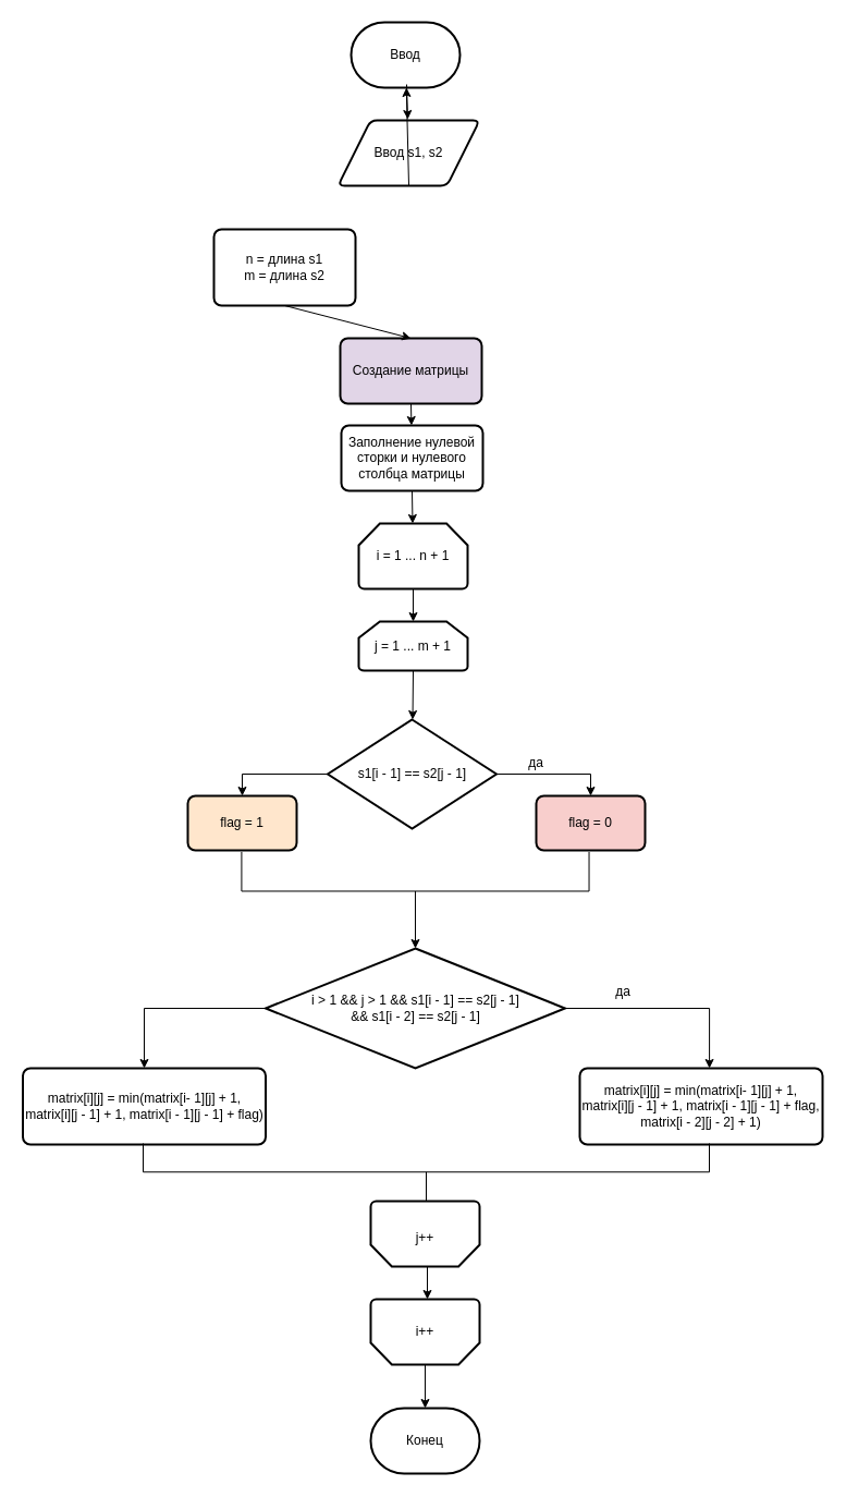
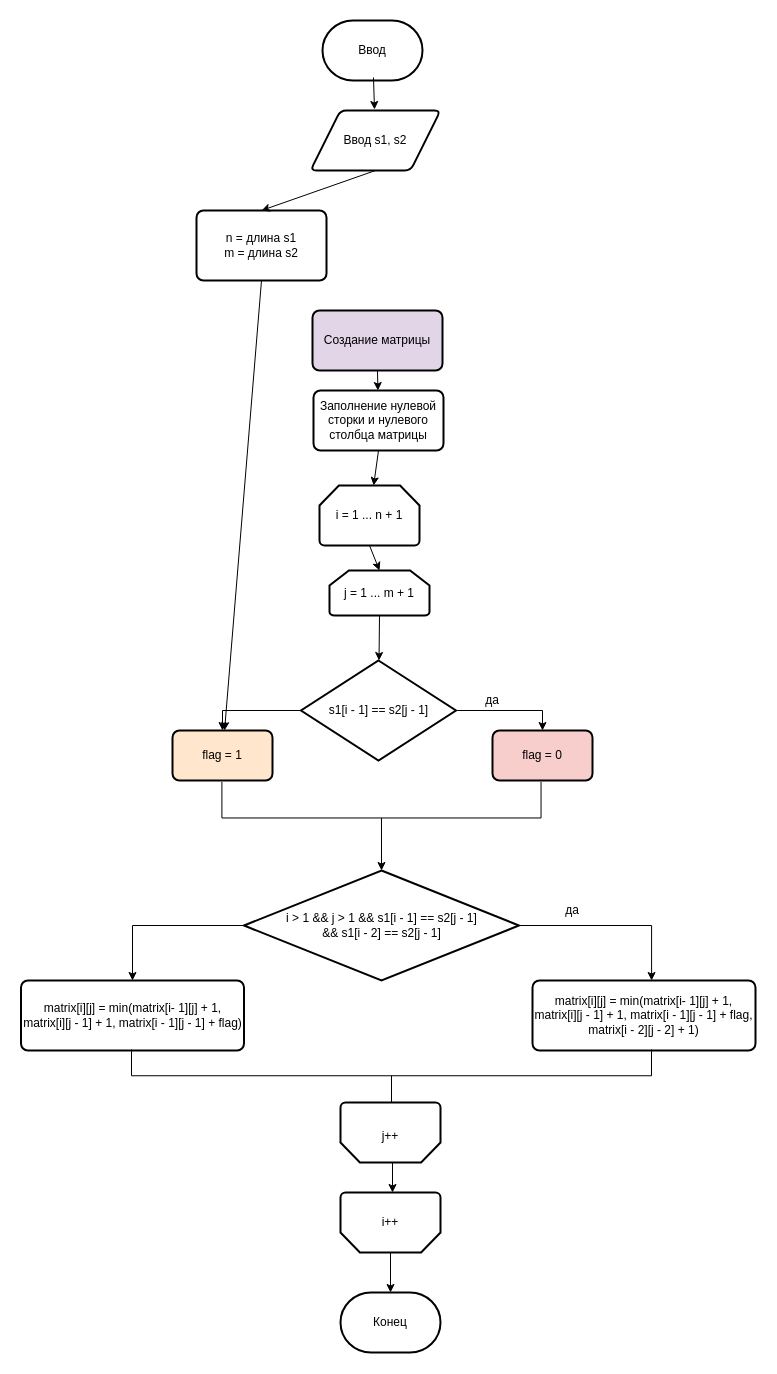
  <mxCell id="0" />
  <mxCell id="1" parent="0" />
  <mxCell id="2" value="Ввод" style="strokeWidth=2;html=1;shape=mxgraph.flowchart.terminator;whiteSpace=wrap;" parent="1" vertex="1"><mxGeometry x="322" y="20" width="100" height="60" as="geometry" /></mxCell>
  <mxCell id="3" value="Ввод s1, s2" style="shape=parallelogram;html=1;strokeWidth=2;perimeter=parallelogramPerimeter;whiteSpace=wrap;rounded=1;arcSize=12;size=0.23;" parent="1" vertex="1"><mxGeometry x="310" y="110" width="130" height="60" as="geometry" /></mxCell>
  <mxCell id="4" value="" style="endArrow=classic;html=1;entryX=0.554;entryY=0.033;entryDx=0;entryDy=0;entryPerimeter=0;" parent="1" edge="1"><mxGeometry width="50" height="50" relative="1" as="geometry"><mxPoint x="372.978" y="77" as="sourcePoint" /><mxPoint x="374.02" y="108.98" as="targetPoint" /></mxGeometry></mxCell>
  <mxCell id="5" value="n = длина s1&lt;br&gt;m = длина s2" style="rounded=1;whiteSpace=wrap;html=1;absoluteArcSize=1;arcSize=14;strokeWidth=2;" parent="1" vertex="1"><mxGeometry x="196" y="210" width="130" height="70" as="geometry" /></mxCell>
- <mxCell id="6" value="" style="endArrow=classic;html=1;exitX=0.5;exitY=1;exitDx=0;exitDy=0;" parent="1" source="3" target="2" edge="1"><mxGeometry width="50" height="50" relative="1" as="geometry"><mxPoint x="362" y="420" as="sourcePoint" /><mxPoint x="412" y="370" as="targetPoint" /></mxGeometry></mxCell>
+ <mxCell id="6" value="" style="endArrow=classic;html=1;exitX=0.5;exitY=1;exitDx=0;exitDy=0;entryX=0.5;entryY=0;entryDx=0;entryDy=0;" parent="1" source="3" target="5" edge="1"><mxGeometry width="50" height="50" relative="1" as="geometry"><mxPoint x="362" y="420" as="sourcePoint" /><mxPoint x="412" y="370" as="targetPoint" /></mxGeometry></mxCell>
  <mxCell id="7" value="Создание матрицы" style="rounded=1;whiteSpace=wrap;html=1;absoluteArcSize=1;arcSize=14;strokeWidth=2;fillColor=#e1d5e7;" parent="1" vertex="1"><mxGeometry x="312" y="310" width="130" height="60" as="geometry" /></mxCell>
- <mxCell id="8" value="" style="endArrow=classic;html=1;exitX=0.5;exitY=1;exitDx=0;exitDy=0;entryX=0.5;entryY=0;entryDx=0;entryDy=0;" parent="1" source="5" target="7" edge="1"><mxGeometry width="50" height="50" relative="1" as="geometry"><mxPoint x="362" y="420" as="sourcePoint" /><mxPoint x="412" y="370" as="targetPoint" /></mxGeometry></mxCell>
- <mxCell id="9" value="i = 1 ... n + 1" style="strokeWidth=2;html=1;shape=mxgraph.flowchart.loop_limit;whiteSpace=wrap;" parent="1" vertex="1"><mxGeometry x="329" y="480" width="100" height="60" as="geometry" /></mxCell>
+ <mxCell id="8" value="" style="endArrow=classic;html=1;exitX=0.5;exitY=1;exitDx=0;exitDy=0;" parent="1" source="5" target="20" edge="1"><mxGeometry width="50" height="50" relative="1" as="geometry"><mxPoint x="362" y="420" as="sourcePoint" /><mxPoint x="412" y="370" as="targetPoint" /></mxGeometry></mxCell>
+ <mxCell id="9" value="i = 1 ... n + 1" style="strokeWidth=2;html=1;shape=mxgraph.flowchart.loop_limit;whiteSpace=wrap;" parent="1" vertex="1"><mxGeometry x="319" y="485" width="100" height="60" as="geometry" /></mxCell>
  <mxCell id="10" value="j = 1 ... m + 1" style="strokeWidth=2;html=1;shape=mxgraph.flowchart.loop_limit;whiteSpace=wrap;" parent="1" vertex="1"><mxGeometry x="329" y="570" width="100" height="45" as="geometry" /></mxCell>
  <mxCell id="11" value="" style="endArrow=classic;html=1;exitX=0.5;exitY=1;exitDx=0;exitDy=0;" parent="1" source="7" target="16" edge="1"><mxGeometry width="50" height="50" relative="1" as="geometry"><mxPoint x="362" y="540" as="sourcePoint" /><mxPoint x="412" y="490" as="targetPoint" /></mxGeometry></mxCell>
  <mxCell id="12" value="" style="endArrow=classic;html=1;exitX=0.5;exitY=1;exitDx=0;exitDy=0;exitPerimeter=0;entryX=0.5;entryY=0;entryDx=0;entryDy=0;entryPerimeter=0;" parent="1" source="9" target="10" edge="1"><mxGeometry width="50" height="50" relative="1" as="geometry"><mxPoint x="365" y="610" as="sourcePoint" /><mxPoint x="415" y="560" as="targetPoint" /></mxGeometry></mxCell>
  <mxCell id="13" style="edgeStyle=orthogonalEdgeStyle;rounded=0;orthogonalLoop=1;jettySize=auto;html=1;exitX=0;exitY=0.5;exitDx=0;exitDy=0;exitPerimeter=0;entryX=0.5;entryY=0;entryDx=0;entryDy=0;" parent="1" source="15" target="20" edge="1"><mxGeometry relative="1" as="geometry" /></mxCell>
  <mxCell id="14" style="edgeStyle=orthogonalEdgeStyle;rounded=0;orthogonalLoop=1;jettySize=auto;html=1;exitX=1;exitY=0.5;exitDx=0;exitDy=0;exitPerimeter=0;entryX=0.5;entryY=0;entryDx=0;entryDy=0;" parent="1" source="15" target="19" edge="1"><mxGeometry relative="1" as="geometry" /></mxCell>
  <mxCell id="15" value="s1[i - 1] == s2[j - 1]" style="strokeWidth=2;html=1;shape=mxgraph.flowchart.decision;whiteSpace=wrap;" parent="1" vertex="1"><mxGeometry x="300.5" y="660" width="155" height="100" as="geometry" /></mxCell>
  <mxCell id="16" value="Заполнение нулевой сторки и нулевого столбца матрицы" style="rounded=1;whiteSpace=wrap;html=1;absoluteArcSize=1;arcSize=14;strokeWidth=2;" parent="1" vertex="1"><mxGeometry x="313" y="390" width="130" height="60" as="geometry" /></mxCell>
  <mxCell id="17" value="" style="endArrow=classic;html=1;exitX=0.5;exitY=1;exitDx=0;exitDy=0;" parent="1" source="16" target="9" edge="1"><mxGeometry width="50" height="50" relative="1" as="geometry"><mxPoint x="352" y="650" as="sourcePoint" /><mxPoint x="402" y="600" as="targetPoint" /></mxGeometry></mxCell>
  <mxCell id="18" value="" style="endArrow=classic;html=1;exitX=0.5;exitY=1;exitDx=0;exitDy=0;exitPerimeter=0;" parent="1" source="10" target="15" edge="1"><mxGeometry width="50" height="50" relative="1" as="geometry"><mxPoint x="352" y="650" as="sourcePoint" /><mxPoint x="402" y="600" as="targetPoint" /></mxGeometry></mxCell>
  <mxCell id="19" value="flag = 0" style="rounded=1;whiteSpace=wrap;html=1;absoluteArcSize=1;arcSize=14;strokeWidth=2;fillColor=#f8cecc;" parent="1" vertex="1"><mxGeometry x="492" y="730" width="100" height="50" as="geometry" /></mxCell>
  <mxCell id="20" value="flag = 1" style="rounded=1;whiteSpace=wrap;html=1;absoluteArcSize=1;arcSize=14;strokeWidth=2;fillColor=#ffe6cc;" parent="1" vertex="1"><mxGeometry x="172" y="730" width="100" height="50" as="geometry" /></mxCell>
  <mxCell id="21" value="matrix[i][j] = min(matrix[i- 1][j] + 1, matrix[i][j - 1] + 1, matrix[i - 1][j - 1] + flag)" style="rounded=1;whiteSpace=wrap;html=1;absoluteArcSize=1;arcSize=14;strokeWidth=2;" parent="1" vertex="1"><mxGeometry x="20.5" y="980" width="223" height="70" as="geometry" /></mxCell>
  <mxCell id="22" value="" style="strokeWidth=2;html=1;shape=mxgraph.flowchart.loop_limit;whiteSpace=wrap;rotation=-180;" parent="1" vertex="1"><mxGeometry x="340" y="1102" width="100" height="60" as="geometry" /></mxCell>
  <mxCell id="23" value="j++" style="text;html=1;strokeColor=none;fillColor=none;align=center;verticalAlign=middle;whiteSpace=wrap;rounded=0;" parent="1" vertex="1"><mxGeometry x="370" y="1126" width="40" height="20" as="geometry" /></mxCell>
  <mxCell id="24" value="" style="strokeWidth=2;html=1;shape=mxgraph.flowchart.loop_limit;whiteSpace=wrap;rotation=-180;" parent="1" vertex="1"><mxGeometry x="340" y="1192" width="100" height="60" as="geometry" /></mxCell>
  <mxCell id="25" value="i++" style="text;html=1;strokeColor=none;fillColor=none;align=center;verticalAlign=middle;whiteSpace=wrap;rounded=0;" parent="1" vertex="1"><mxGeometry x="370" y="1212" width="40" height="20" as="geometry" /></mxCell>
  <mxCell id="26" value="" style="endArrow=classic;html=1;" parent="1" edge="1"><mxGeometry width="50" height="50" relative="1" as="geometry"><mxPoint x="392" y="1162" as="sourcePoint" /><mxPoint x="392" y="1192" as="targetPoint" /></mxGeometry></mxCell>
  <mxCell id="27" value="Конец" style="strokeWidth=2;html=1;shape=mxgraph.flowchart.terminator;whiteSpace=wrap;" parent="1" vertex="1"><mxGeometry x="340" y="1292" width="100" height="60" as="geometry" /></mxCell>
  <mxCell id="28" value="" style="endArrow=classic;html=1;entryX=0.5;entryY=0;entryDx=0;entryDy=0;entryPerimeter=0;exitX=0.5;exitY=0;exitDx=0;exitDy=0;exitPerimeter=0;" parent="1" source="24" target="27" edge="1"><mxGeometry width="50" height="50" relative="1" as="geometry"><mxPoint x="273" y="1332" as="sourcePoint" /><mxPoint x="323" y="1282" as="targetPoint" /></mxGeometry></mxCell>
  <mxCell id="29" style="edgeStyle=orthogonalEdgeStyle;rounded=0;orthogonalLoop=1;jettySize=auto;html=1;exitX=0;exitY=0.5;exitDx=0;exitDy=0;exitPerimeter=0;entryX=0.5;entryY=0;entryDx=0;entryDy=0;entryPerimeter=0;" edge="1" parent="1" source="30" target="33"><mxGeometry relative="1" as="geometry" /></mxCell>
  <mxCell id="30" value="" style="strokeWidth=1;html=1;shape=mxgraph.flowchart.annotation_1;align=left;pointerEvents=1;rotation=-90;" vertex="1" parent="1"><mxGeometry x="362.93" y="639.87" width="36.07" height="319.13" as="geometry" /></mxCell>
  <mxCell id="31" style="edgeStyle=orthogonalEdgeStyle;rounded=0;orthogonalLoop=1;jettySize=auto;html=1;exitX=1;exitY=0.5;exitDx=0;exitDy=0;exitPerimeter=0;entryX=0.534;entryY=0;entryDx=0;entryDy=0;entryPerimeter=0;" edge="1" parent="1" source="33" target="34"><mxGeometry relative="1" as="geometry" /></mxCell>
  <mxCell id="32" style="edgeStyle=orthogonalEdgeStyle;rounded=0;orthogonalLoop=1;jettySize=auto;html=1;exitX=0;exitY=0.5;exitDx=0;exitDy=0;exitPerimeter=0;" edge="1" parent="1" source="33" target="21"><mxGeometry relative="1" as="geometry" /></mxCell>
  <mxCell id="33" value="i &amp;gt; 1 &amp;amp;&amp;amp; j &amp;gt; 1 &amp;amp;&amp;amp; s1[i - 1] == s2[j - 1] &lt;br&gt;&amp;amp;&amp;amp; s1[i - 2] == s2[j - 1]" style="strokeWidth=2;html=1;shape=mxgraph.flowchart.decision;whiteSpace=wrap;" vertex="1" parent="1"><mxGeometry x="243.5" y="870" width="275" height="110" as="geometry" /></mxCell>
  <mxCell id="34" value="matrix[i][j] = min(matrix[i- 1][j] + 1, matrix[i][j - 1] + 1, matrix[i - 1][j - 1] + flag, matrix[i - 2][j - 2] + 1)" style="rounded=1;whiteSpace=wrap;html=1;absoluteArcSize=1;arcSize=14;strokeWidth=2;" vertex="1" parent="1"><mxGeometry x="532" y="980" width="223" height="70" as="geometry" /></mxCell>
  <mxCell id="35" value="да" style="text;html=1;strokeColor=none;fillColor=none;align=center;verticalAlign=middle;whiteSpace=wrap;rounded=0;" vertex="1" parent="1"><mxGeometry x="472" y="690" width="40" height="20" as="geometry" /></mxCell>
  <mxCell id="36" value="да" style="text;html=1;strokeColor=none;fillColor=none;align=center;verticalAlign=middle;whiteSpace=wrap;rounded=0;" vertex="1" parent="1"><mxGeometry x="552" y="900" width="40" height="20" as="geometry" /></mxCell>
  <mxCell id="37" value="" style="strokeWidth=1;html=1;shape=mxgraph.flowchart.annotation_2;align=left;labelPosition=right;pointerEvents=1;rotation=-90;" vertex="1" parent="1"><mxGeometry x="364.75" y="815.25" width="52.5" height="520" as="geometry" /></mxCell>
